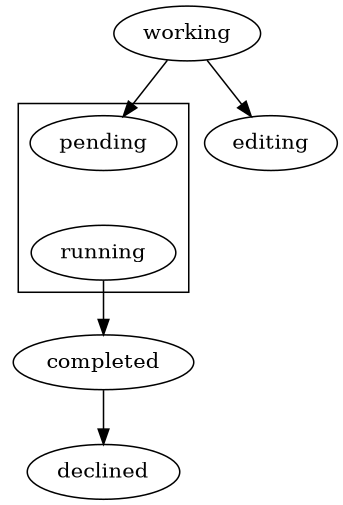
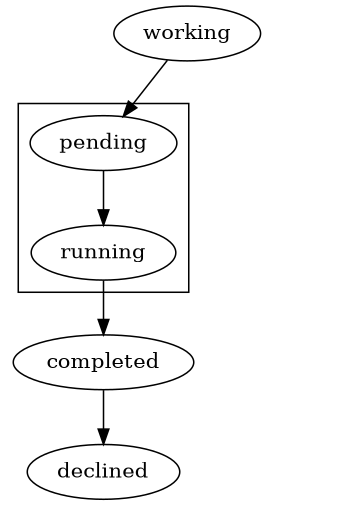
  digraph {
    compound=true
    pending
    running
    completed
    working
-   editing
    declined
    subgraph cluster_1 {
      pending
      running
    }
+   pending -> running
    running -> completed
    completed -> declined
    working -> pending
-   working -> editing
  }
